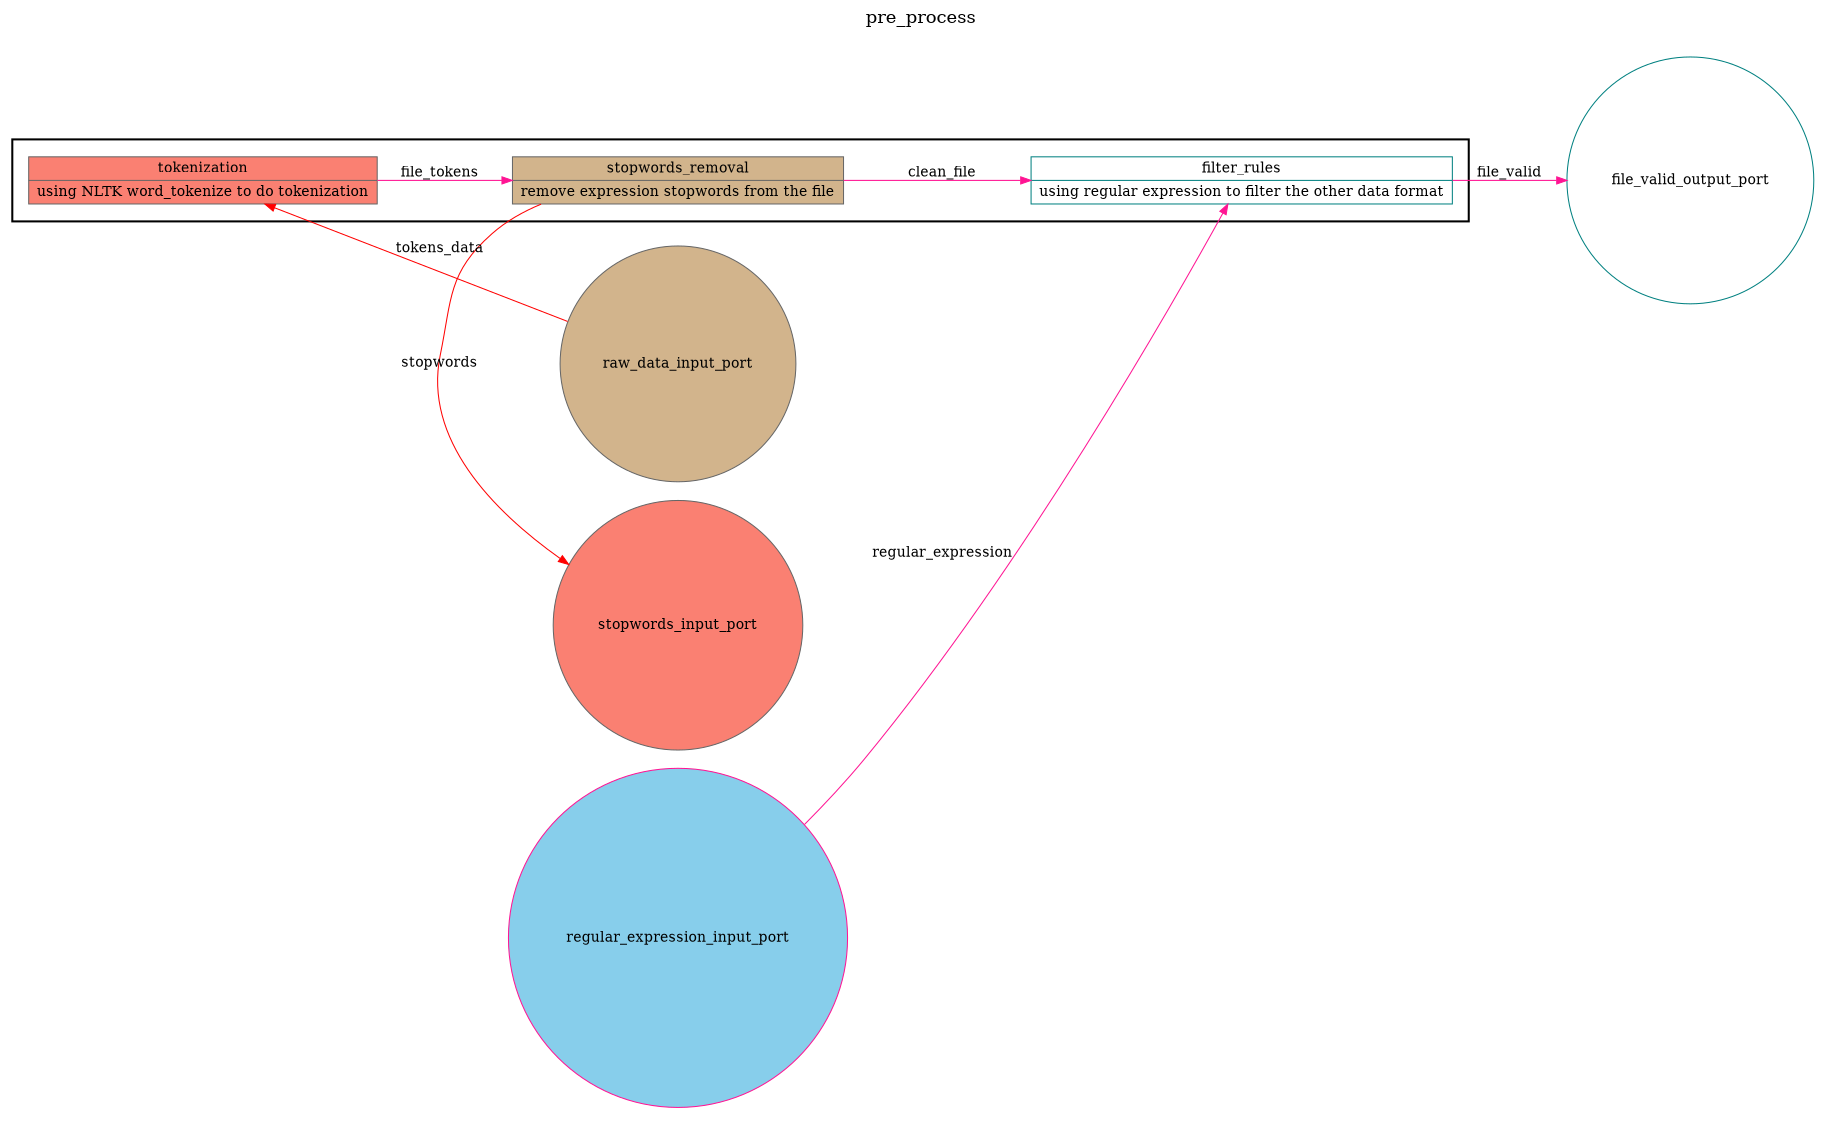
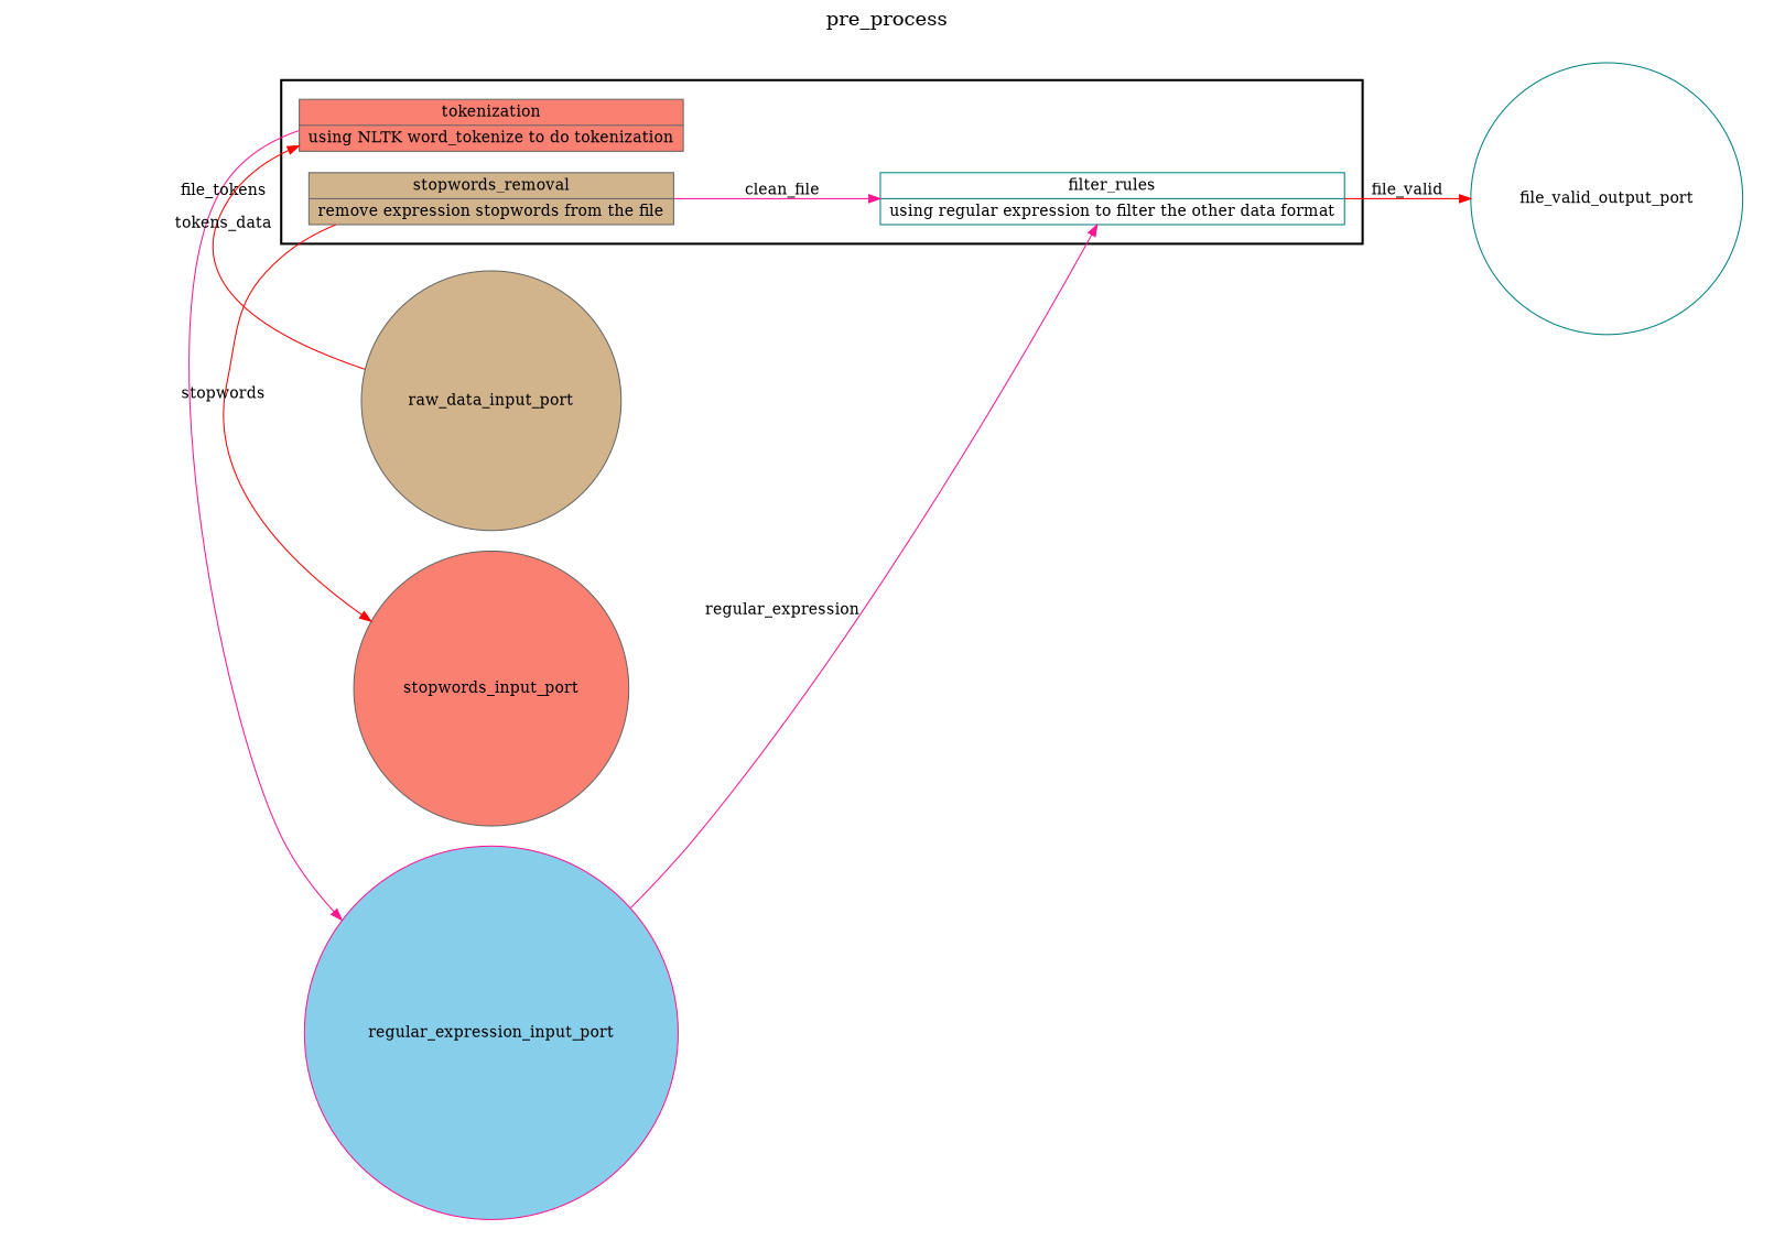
  digraph {
    fontname="DejaVu Serif"
    fontsize=18
    label=pre_process
    labelloc=t
    rankdir=LR
    node [color=gray40 fillcolor=salmon fontname="DejaVu Serif" peripheries=1 shape=circle style=filled]
    edge [color=deeppink fontname="DejaVu Serif"]
    n1 [label="{{<f0> tokenization |<f1> using NLTK word_tokenize to do tokenization}}" rankdir=LR shape=record]
    n2 [fillcolor=tan label="{{<f0> stopwords_removal |<f1> remove expression stopwords from the file}}" rankdir=LR shape=record]
    n3 [color=teal fillcolor=white label="{{<f0> filter_rules |<f1> using regular expression to filter the other data format}}" rankdir=LR shape=record]
    raw_data_input_port [fillcolor=tan width=0.2]
    stopwords_input_port [width=0.2]
    regular_expression_input_port [color=deeppink fillcolor=skyblue width=0.2]
    file_valid_output_port [color=teal fillcolor=white width=0.2]
    subgraph cluster_1 {
      color=black
      label=""
      penwidth=2
      subgraph cluster_2 {
        color=white
        label=""
        penwidth=2
        n1
        n2
        n3
      }
    }
    subgraph cluster_3 {
      color=white
      label=""
      subgraph cluster_4 {
        color=white
        label=""
        raw_data_input_port
        stopwords_input_port
        regular_expression_input_port
      }
    }
    subgraph cluster_5 {
      color=white
      label=""
      subgraph cluster_6 {
        color=white
        label=""
        file_valid_output_port
      }
    }
-   n1 -> n2 [label=file_tokens]
+   n1 -> regular_expression_input_port [label=file_tokens]
    n2 -> n3 [label=clean_file]
    n2 -> stopwords_input_port [color=red label=stopwords]
-   n3 -> file_valid_output_port [label=file_valid]
+   n3 -> file_valid_output_port [color=red label=file_valid]
    raw_data_input_port -> n1 [color=red label=tokens_data]
    regular_expression_input_port -> n3 [label=regular_expression]
  }
